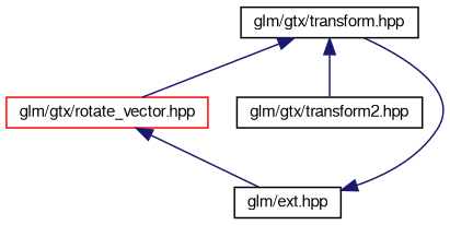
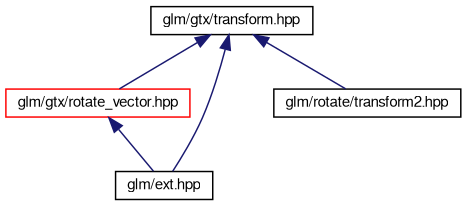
  digraph {
    node [color=black fillcolor=white fontname=FreeSans fontsize=10 shape=record style=filled]
    edge [color=midnightblue dir=back fontname=FreeSans fontsize=10 labelfontname=FreeSans labelfontsize=10 style=solid]
    n1 [height=0.2 label="glm/gtx/transform.hpp" width=0.4]
    n2 [color=red height=0.2 label="glm/gtx/rotate_vector.hpp" width=0.4]
    n3 [height=0.2 label="glm/ext.hpp" width=0.4]
-   n4 [height=0.2 label="glm/gtx/transform2.hpp" width=0.4]
+   n4 [height=0.2 label="glm/rotate/transform2.hpp" width=0.4]
    n1 -> n2
-   n3 -> n1
+   n1 -> n3
    n1 -> n4
    n2 -> n3
  }
